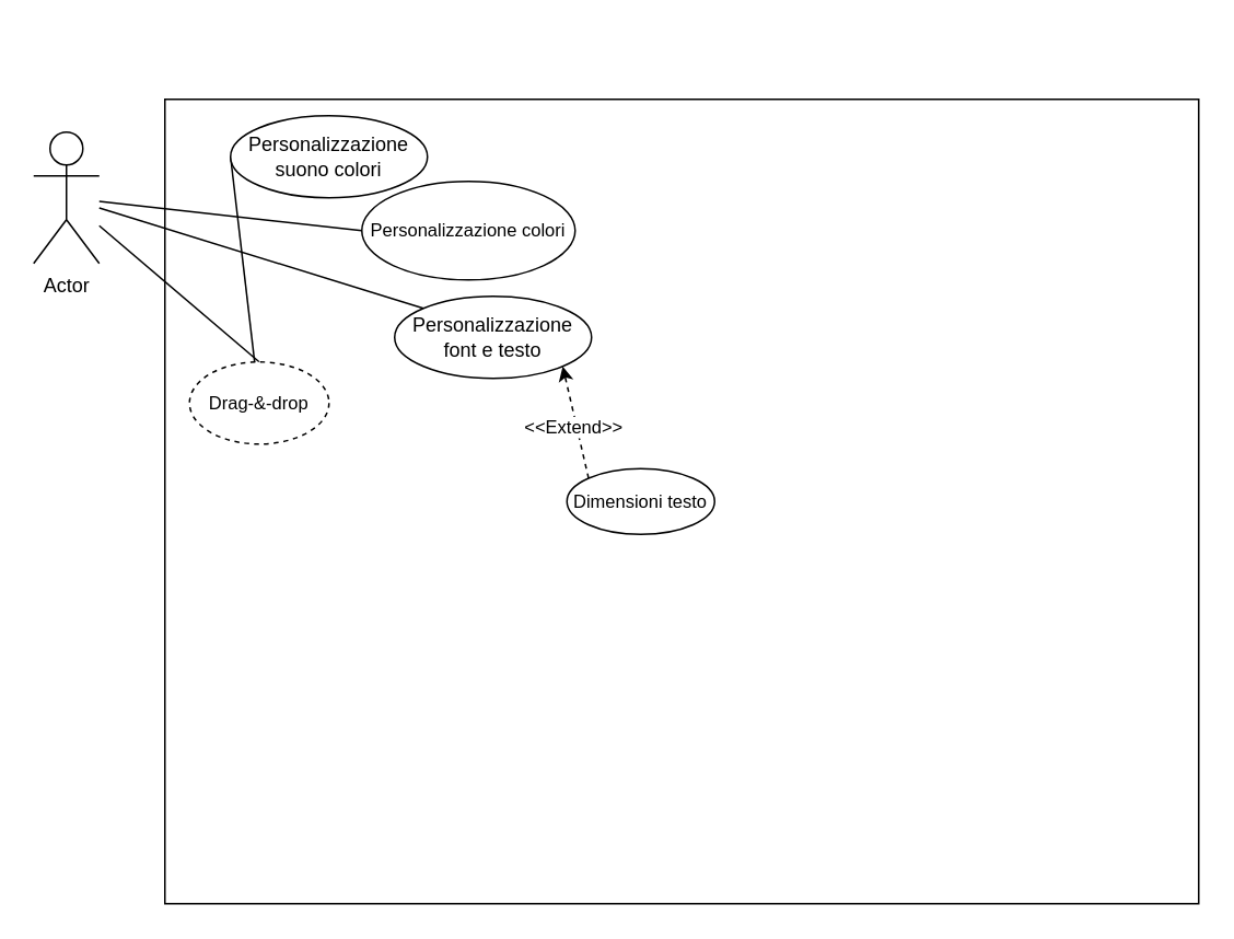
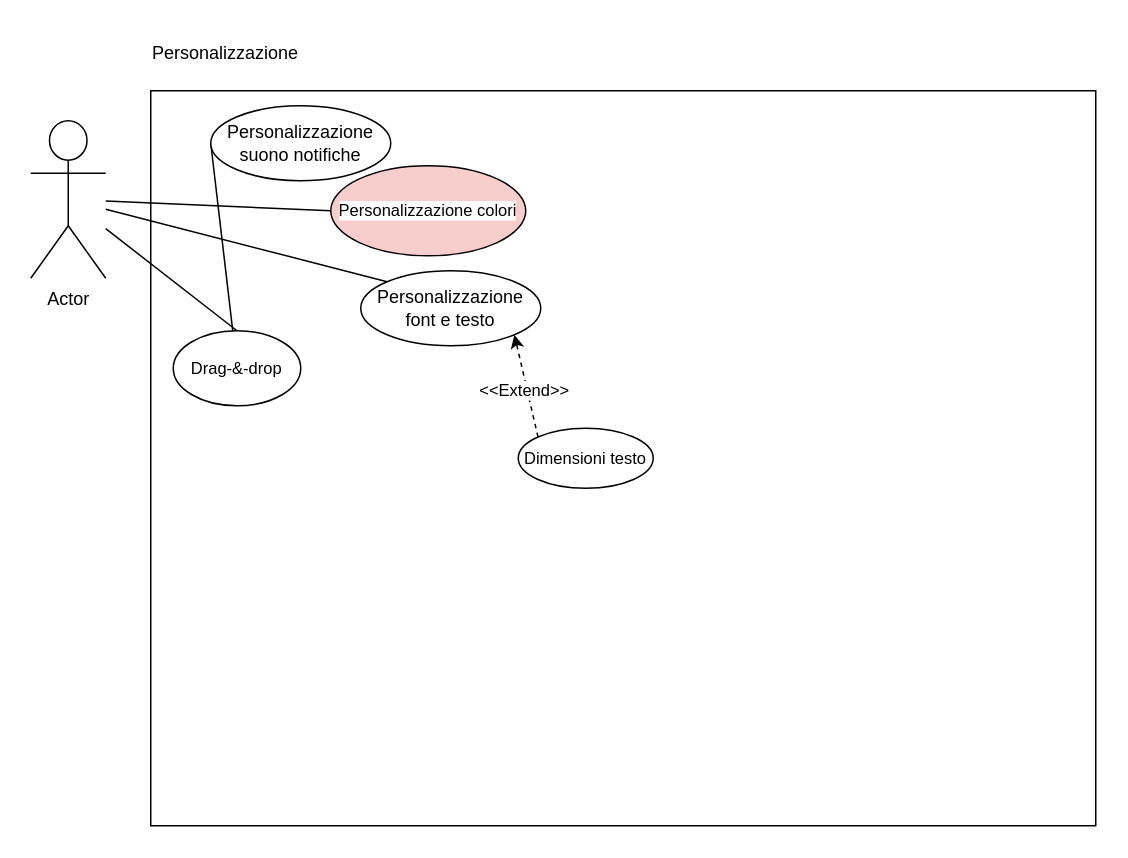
  <mxCell id="0" />
  <mxCell id="1" parent="0" />
- <mxCell id="2" value="Actor" style="shape=umlActor;verticalLabelPosition=bottom;verticalAlign=top;html=1;outlineConnect=0;" vertex="1" parent="1"><mxGeometry x="20" y="80" width="40" height="80" as="geometry" /></mxCell>
+ <mxCell id="2" value="Actor" style="shape=umlActor;verticalLabelPosition=bottom;verticalAlign=top;html=1;outlineConnect=0;" vertex="1" parent="1"><mxGeometry x="20" y="80" width="50" height="105" as="geometry" /></mxCell>
  <mxCell id="3" value="" style="rounded=0;whiteSpace=wrap;html=1;" vertex="1" parent="1"><mxGeometry x="100" y="60" width="630" height="490" as="geometry" /></mxCell>
+ <mxCell id="4" value="Personalizzazione" style="text;html=1;whiteSpace=wrap;strokeColor=none;fillColor=none;align=center;verticalAlign=middle;rounded=0;" vertex="1" parent="1"><mxGeometry x="100" y="20" width="100" height="30" as="geometry" /></mxCell>
  <mxCell id="5" style="rounded=0;orthogonalLoop=1;jettySize=auto;html=1;exitX=0;exitY=0.5;exitDx=0;exitDy=0;endArrow=none;endFill=0;" edge="1" parent="1" source="6" target="12"><mxGeometry relative="1" as="geometry" /></mxCell>
- <mxCell id="6" value="Personalizzazione suono colori" style="ellipse;whiteSpace=wrap;html=1;" vertex="1" parent="1"><mxGeometry x="140" y="70" width="120" height="50" as="geometry" /></mxCell>
+ <mxCell id="6" value="Personalizzazione suono notifiche" style="ellipse;whiteSpace=wrap;html=1;" vertex="1" parent="1"><mxGeometry x="140" y="70" width="120" height="50" as="geometry" /></mxCell>
  <mxCell id="7" style="rounded=0;orthogonalLoop=1;jettySize=auto;html=1;exitX=0;exitY=0;exitDx=0;exitDy=0;endArrow=none;endFill=0;" edge="1" parent="1" source="8" target="2"><mxGeometry relative="1" as="geometry" /></mxCell>
  <mxCell id="8" value="Personalizzazione font e testo" style="ellipse;whiteSpace=wrap;html=1;" vertex="1" parent="1"><mxGeometry x="240" y="180" width="120" height="50" as="geometry" /></mxCell>
  <mxCell id="9" style="edgeStyle=none;shape=connector;rounded=0;orthogonalLoop=1;jettySize=auto;html=1;exitX=0;exitY=0.5;exitDx=0;exitDy=0;strokeColor=default;align=center;verticalAlign=middle;fontFamily=Helvetica;fontSize=11;fontColor=default;labelBackgroundColor=default;endArrow=none;endFill=0;" edge="1" parent="1" source="10" target="2"><mxGeometry relative="1" as="geometry" /></mxCell>
- <mxCell id="10" value="Personalizzazione colori" style="ellipse;whiteSpace=wrap;html=1;fontFamily=Helvetica;fontSize=11;fontColor=default;labelBackgroundColor=default;" vertex="1" parent="1"><mxGeometry x="220" y="110" width="130" height="60" as="geometry" /></mxCell>
+ <mxCell id="10" value="Personalizzazione colori" style="ellipse;whiteSpace=wrap;html=1;fontFamily=Helvetica;fontSize=11;fontColor=default;labelBackgroundColor=default;fillColor=#f8cecc;" vertex="1" parent="1"><mxGeometry x="220" y="110" width="130" height="60" as="geometry" /></mxCell>
  <mxCell id="11" style="edgeStyle=none;shape=connector;rounded=0;orthogonalLoop=1;jettySize=auto;html=1;exitX=0.5;exitY=0;exitDx=0;exitDy=0;strokeColor=default;align=center;verticalAlign=middle;fontFamily=Helvetica;fontSize=11;fontColor=default;labelBackgroundColor=default;endArrow=none;endFill=0;" edge="1" parent="1" source="12" target="2"><mxGeometry relative="1" as="geometry" /></mxCell>
- <mxCell id="12" value="Drag-&amp;amp;-drop" style="ellipse;whiteSpace=wrap;html=1;fontFamily=Helvetica;fontSize=11;fontColor=default;labelBackgroundColor=default;dashed=1;" vertex="1" parent="1"><mxGeometry x="115" y="220" width="85" height="50" as="geometry" /></mxCell>
+ <mxCell id="12" value="Drag-&amp;amp;-drop" style="ellipse;whiteSpace=wrap;html=1;fontFamily=Helvetica;fontSize=11;fontColor=default;labelBackgroundColor=default;" vertex="1" parent="1"><mxGeometry x="115" y="220" width="85" height="50" as="geometry" /></mxCell>
  <mxCell id="13" style="edgeStyle=none;shape=connector;rounded=0;orthogonalLoop=1;jettySize=auto;html=1;exitX=0;exitY=0;exitDx=0;exitDy=0;entryX=1;entryY=1;entryDx=0;entryDy=0;strokeColor=default;align=center;verticalAlign=middle;fontFamily=Helvetica;fontSize=11;fontColor=default;labelBackgroundColor=default;endArrow=classic;endFill=1;dashed=1;" edge="1" parent="1" source="15" target="8"><mxGeometry relative="1" as="geometry" /></mxCell>
  <mxCell id="14" value="&amp;lt;&amp;lt;Extend&amp;gt;&amp;gt;" style="edgeLabel;html=1;align=center;verticalAlign=middle;resizable=0;points=[];fontFamily=Helvetica;fontSize=11;fontColor=default;labelBackgroundColor=default;" vertex="1" connectable="0" parent="13"><mxGeometry x="-0.049" y="2" relative="1" as="geometry"><mxPoint as="offset" /></mxGeometry></mxCell>
  <mxCell id="15" value="Dimensioni testo" style="ellipse;whiteSpace=wrap;html=1;fontFamily=Helvetica;fontSize=11;fontColor=default;labelBackgroundColor=default;" vertex="1" parent="1"><mxGeometry x="345" y="285" width="90" height="40" as="geometry" /></mxCell>
